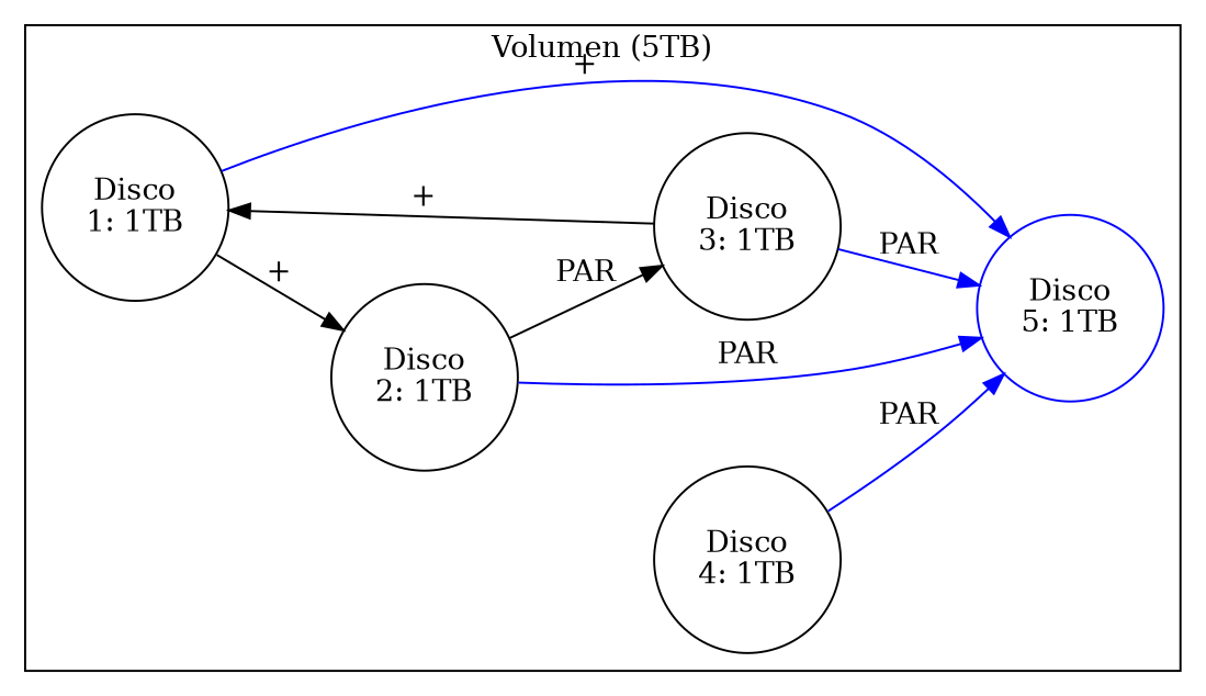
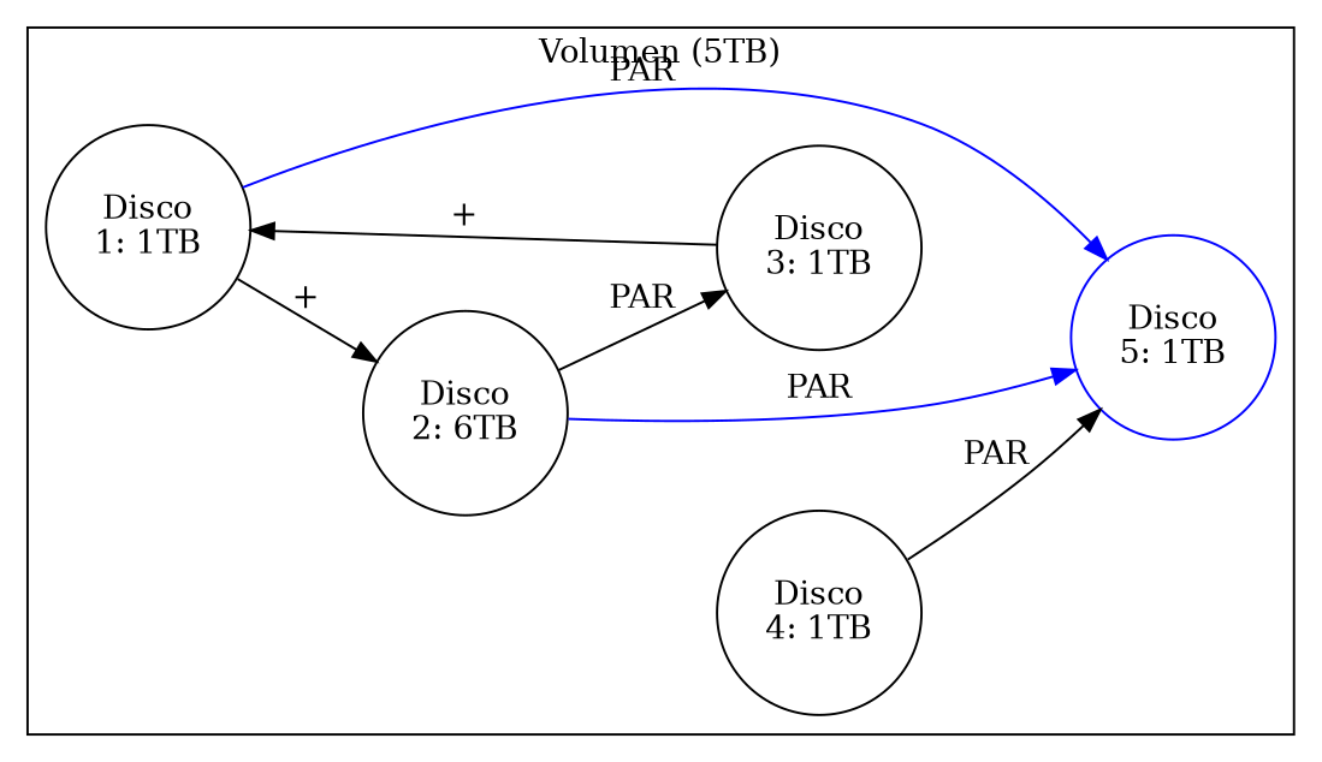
  digraph {
    rankdir=LR
    node [shape=circle]
    edge [color=blue]
    n1 [label="Disco\n1: 1TB"]
-   n2 [label="Disco\n2: 1TB"]
+   n2 [label="Disco\n2: 6TB"]
    n3 [color=blue label="Disco\n5: 1TB"]
    n4 [label="Disco\n3: 1TB"]
    n5 [label="Disco\n4: 1TB"]
    subgraph cluster_1 {
      label="Volumen (5TB)"
      n1
      n2
      n3
      n4
      n5
    }
    n1 -> n2 [label="+" color=""]
-   n1 -> n3 [label="+"]
+   n1 -> n3 [label=PAR]
    n2 -> n3 [label=PAR]
    n2 -> n4 [label=PAR color=""]
    n4 -> n1 [label="+" color=""]
-   n4 -> n3 [label=PAR]
-   n5 -> n3 [label=PAR]
+   n5 -> n3 [color=black label=PAR]
  }
